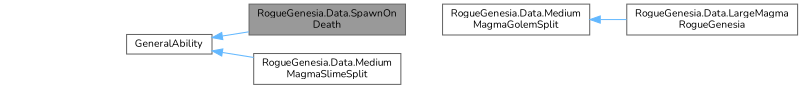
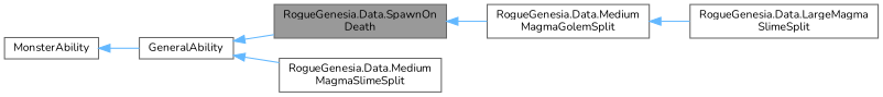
  digraph {
    fontname=Nunito
    rankdir=LR
    node [color=gray40 fillcolor=white fontname=Nunito fontsize=10 shape=box style=filled]
    edge [color=steelblue1 dir=back fontname=Nunito fontsize=10 labelfontname=Helvetica labelfontsize=10 style=solid]
    n1 [fillcolor=grey60 fontcolor=black height=0.2 label="RogueGenesia.Data.SpawnOn\lDeath" width=0.4]
    n2 [height=0.2 label="RogueGenesia.Data.Medium\lMagmaGolemSplit" width=0.4]
-   n3 [height=0.2 label="RogueGenesia.Data.LargeMagma\lRogueGenesia" width=0.4]
+   n3 [height=0.2 label="RogueGenesia.Data.LargeMagma\lSlimeSplit" width=0.4]
    n4 [height=0.2 label="RogueGenesia.Data.Medium\lMagmaSlimeSplit" width=0.4]
    n5 [height=0.2 label=GeneralAbility width=0.4]
+   n6 [height=0.2 label=MonsterAbility width=0.4]
+   n1 -> n2
    n2 -> n3
    n5 -> n1
    n5 -> n4
+   n6 -> n5
  }
